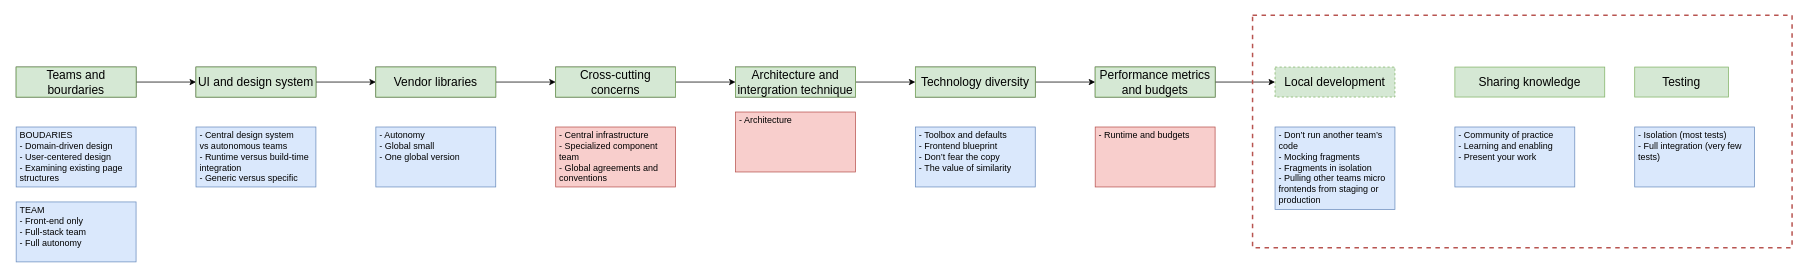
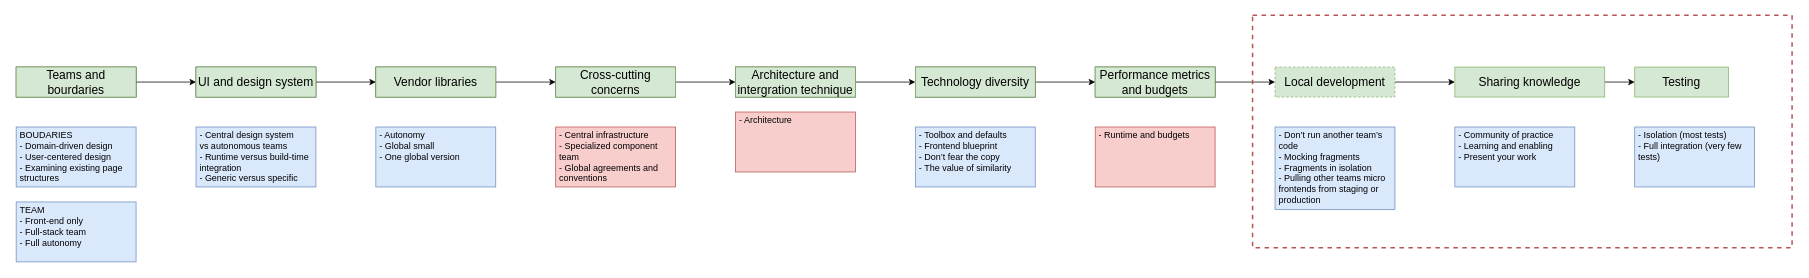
  <mxCell id="0" />
  <mxCell id="1" parent="0" />
  <mxCell id="2" value="Teams and bourdaries" style="rounded=0;whiteSpace=wrap;html=1;strokeWidth=1;fontSize=16;" vertex="1" parent="1"><mxGeometry x="20" y="89" width="160" height="40" as="geometry" /></mxCell>
  <mxCell id="3" value="Architecture and intergration technique" style="rounded=0;whiteSpace=wrap;html=1;fontSize=16;" vertex="1" parent="1"><mxGeometry x="980" y="89" width="160" height="40" as="geometry" /></mxCell>
  <mxCell id="4" value="Performance metrics and budgets" style="rounded=0;whiteSpace=wrap;html=1;fontSize=16;" vertex="1" parent="1"><mxGeometry x="1460" y="89" width="160" height="40" as="geometry" /></mxCell>
  <mxCell id="5" value="UI and design system" style="rounded=0;whiteSpace=wrap;html=1;fontSize=16;" vertex="1" parent="1"><mxGeometry x="260" y="89" width="160" height="40" as="geometry" /></mxCell>
  <mxCell id="6" value="Vendor libraries" style="rounded=0;whiteSpace=wrap;html=1;fontSize=16;" vertex="1" parent="1"><mxGeometry x="500" y="89" width="160" height="40" as="geometry" /></mxCell>
  <mxCell id="7" value="&lt;br&gt;- Autonomy&lt;br&gt;- Global small&lt;br&gt;- One global version" style="text;html=1;strokeColor=#6c8ebf;fillColor=#dae8fc;spacing=5;spacingTop=-20;whiteSpace=wrap;overflow=hidden;rounded=0;" vertex="1" parent="1"><mxGeometry x="500" y="169" width="160" height="80" as="geometry" /></mxCell>
  <mxCell id="8" value="&lt;br&gt;- Central design system vs&amp;nbsp;autonomous teams&lt;br&gt;-&amp;nbsp;Runtime versus build-time integration&lt;br&gt;-&amp;nbsp;Generic versus specific" style="text;html=1;strokeColor=#6c8ebf;fillColor=#dae8fc;spacing=5;spacingTop=-20;whiteSpace=wrap;overflow=hidden;rounded=0;" vertex="1" parent="1"><mxGeometry x="260" y="169" width="160" height="80" as="geometry" /></mxCell>
  <mxCell id="9" value="&lt;br&gt;BOUDARIES&lt;br&gt;- Domain-driven design&lt;br&gt;- User-centered design&lt;br&gt;- Examining existing page structures" style="text;html=1;strokeColor=#6c8ebf;fillColor=#dae8fc;spacing=5;spacingTop=-20;whiteSpace=wrap;overflow=hidden;rounded=0;" vertex="1" parent="1"><mxGeometry x="20" y="169" width="160" height="80" as="geometry" /></mxCell>
  <mxCell id="10" value="&lt;br&gt;TEAM&lt;br&gt;- Front-end only&lt;br&gt;- Full-stack team&lt;br&gt;- Full autonomy" style="text;html=1;strokeColor=#6c8ebf;fillColor=#dae8fc;spacing=5;spacingTop=-20;whiteSpace=wrap;overflow=hidden;rounded=0;" vertex="1" parent="1"><mxGeometry x="20" y="269" width="160" height="80" as="geometry" /></mxCell>
+ <mxCell id="11" style="edgeStyle=orthogonalEdgeStyle;rounded=0;orthogonalLoop=1;jettySize=auto;html=1;exitX=1;exitY=0.5;exitDx=0;exitDy=0;entryX=0;entryY=0.5;entryDx=0;entryDy=0;fontSize=16;" edge="1" parent="1" source="12" target="21"><mxGeometry relative="1" as="geometry" /></mxCell>
  <mxCell id="12" value="Sharing knowledge" style="rounded=0;whiteSpace=wrap;html=1;fillColor=#d5e8d4;strokeColor=#82b366;fontSize=16;" vertex="1" parent="1"><mxGeometry x="1940" y="89" width="200" height="40" as="geometry" /></mxCell>
  <mxCell id="13" value="&lt;br&gt;- Community of practice&lt;br&gt;-&amp;nbsp;Learning and enabling&lt;br&gt;-&amp;nbsp;Present your work" style="text;html=1;strokeColor=#6c8ebf;fillColor=#dae8fc;spacing=5;spacingTop=-20;whiteSpace=wrap;overflow=hidden;rounded=0;" vertex="1" parent="1"><mxGeometry x="1940" y="169" width="160" height="80" as="geometry" /></mxCell>
  <mxCell id="14" value="Cross-cutting concerns" style="rounded=0;whiteSpace=wrap;html=1;fontSize=16;" vertex="1" parent="1"><mxGeometry x="740" y="89" width="160" height="40" as="geometry" /></mxCell>
  <mxCell id="15" value="&lt;br&gt;-&amp;nbsp;Central infrastructure&lt;br&gt;-&amp;nbsp;Specialized component team&lt;br&gt;-&amp;nbsp;Global agreements and conventions" style="text;html=1;strokeColor=#b85450;fillColor=#f8cecc;spacing=5;spacingTop=-20;whiteSpace=wrap;overflow=hidden;rounded=0;" vertex="1" parent="1"><mxGeometry x="740" y="169" width="160" height="80" as="geometry" /></mxCell>
  <mxCell id="16" value="Technology diversity" style="rounded=0;whiteSpace=wrap;html=1;fontSize=16;" vertex="1" parent="1"><mxGeometry x="1220" y="89" width="160" height="40" as="geometry" /></mxCell>
  <mxCell id="17" value="&lt;br&gt;-&amp;nbsp;Toolbox and defaults&lt;br&gt;-&amp;nbsp;Frontend blueprint&lt;br&gt;-&amp;nbsp;Don’t fear the copy&lt;br&gt;-&amp;nbsp;The value of similarity" style="text;html=1;strokeColor=#6c8ebf;fillColor=#dae8fc;spacing=5;spacingTop=-20;whiteSpace=wrap;overflow=hidden;rounded=0;" vertex="1" parent="1"><mxGeometry x="1220" y="169" width="160" height="80" as="geometry" /></mxCell>
+ <mxCell id="18" style="edgeStyle=orthogonalEdgeStyle;rounded=0;orthogonalLoop=1;jettySize=auto;html=1;exitX=1;exitY=0.5;exitDx=0;exitDy=0;entryX=0;entryY=0.5;entryDx=0;entryDy=0;fontSize=16;" edge="1" parent="1" source="19" target="12"><mxGeometry relative="1" as="geometry" /></mxCell>
  <mxCell id="19" value="Local development" style="rounded=0;whiteSpace=wrap;html=1;fillColor=#d5e8d4;strokeColor=#82b366;fontSize=16;dashed=1;" vertex="1" parent="1"><mxGeometry x="1700" y="89" width="160" height="40" as="geometry" /></mxCell>
  <mxCell id="20" value="&lt;br&gt;-&amp;nbsp;Don’t run another team’s code&lt;br&gt;-&amp;nbsp;Mocking fragments&lt;br&gt;-&amp;nbsp;Fragments in isolation&lt;br&gt;-&amp;nbsp;Pulling other teams micro frontends from staging or production" style="text;html=1;strokeColor=#6c8ebf;fillColor=#dae8fc;spacing=5;spacingTop=-20;whiteSpace=wrap;overflow=hidden;rounded=0;" vertex="1" parent="1"><mxGeometry x="1700" y="169" width="160" height="110" as="geometry" /></mxCell>
  <mxCell id="21" value="Testing" style="rounded=0;whiteSpace=wrap;html=1;fillColor=#d5e8d4;strokeColor=#82b366;fontSize=16;" vertex="1" parent="1"><mxGeometry x="2180" y="89" width="125" height="40" as="geometry" /></mxCell>
  <mxCell id="22" value="&lt;br&gt;-&amp;nbsp;Isolation (most tests)&lt;br&gt;-&amp;nbsp;Full integration (very few tests)" style="text;html=1;strokeColor=#6c8ebf;fillColor=#dae8fc;spacing=5;spacingTop=-20;whiteSpace=wrap;overflow=hidden;rounded=0;" vertex="1" parent="1"><mxGeometry x="2180" y="169" width="160" height="80" as="geometry" /></mxCell>
  <mxCell id="23" value="&lt;br&gt;- Architecture" style="text;html=1;strokeColor=#b85450;fillColor=#f8cecc;spacing=5;spacingTop=-20;whiteSpace=wrap;overflow=hidden;rounded=0;" vertex="1" parent="1"><mxGeometry x="980" y="149" width="160" height="80" as="geometry" /></mxCell>
  <mxCell id="24" style="edgeStyle=orthogonalEdgeStyle;rounded=0;orthogonalLoop=1;jettySize=auto;html=1;exitX=1;exitY=0.5;exitDx=0;exitDy=0;entryX=0;entryY=0.5;entryDx=0;entryDy=0;fontSize=16;" edge="1" parent="1" source="25" target="27"><mxGeometry relative="1" as="geometry" /></mxCell>
  <mxCell id="25" value="Teams and bourdaries" style="rounded=0;whiteSpace=wrap;html=1;strokeWidth=1;fontSize=16;fillColor=#d5e8d4;strokeColor=#82b366;" vertex="1" parent="1"><mxGeometry x="20" y="89" width="160" height="40" as="geometry" /></mxCell>
  <mxCell id="26" style="edgeStyle=orthogonalEdgeStyle;rounded=0;orthogonalLoop=1;jettySize=auto;html=1;exitX=1;exitY=0.5;exitDx=0;exitDy=0;fontSize=16;" edge="1" parent="1" source="27" target="29"><mxGeometry relative="1" as="geometry" /></mxCell>
  <mxCell id="27" value="UI and design system" style="rounded=0;whiteSpace=wrap;html=1;fontSize=16;fillColor=#d5e8d4;strokeColor=#82b366;" vertex="1" parent="1"><mxGeometry x="260" y="89" width="160" height="40" as="geometry" /></mxCell>
  <mxCell id="28" style="edgeStyle=orthogonalEdgeStyle;rounded=0;orthogonalLoop=1;jettySize=auto;html=1;exitX=1;exitY=0.5;exitDx=0;exitDy=0;entryX=0;entryY=0.5;entryDx=0;entryDy=0;fontSize=16;" edge="1" parent="1" source="29" target="31"><mxGeometry relative="1" as="geometry" /></mxCell>
  <mxCell id="29" value="Vendor libraries" style="rounded=0;whiteSpace=wrap;html=1;fillColor=#d5e8d4;strokeColor=#82b366;fontSize=16;" vertex="1" parent="1"><mxGeometry x="500" y="89" width="160" height="40" as="geometry" /></mxCell>
  <mxCell id="30" style="edgeStyle=orthogonalEdgeStyle;rounded=0;orthogonalLoop=1;jettySize=auto;html=1;exitX=1;exitY=0.5;exitDx=0;exitDy=0;fontSize=16;" edge="1" parent="1" source="31" target="33"><mxGeometry relative="1" as="geometry" /></mxCell>
  <mxCell id="31" value="Cross-cutting concerns" style="rounded=0;whiteSpace=wrap;html=1;fontSize=16;fillColor=#d5e8d4;strokeColor=#82b366;" vertex="1" parent="1"><mxGeometry x="740" y="89" width="160" height="40" as="geometry" /></mxCell>
  <mxCell id="32" style="edgeStyle=orthogonalEdgeStyle;rounded=0;orthogonalLoop=1;jettySize=auto;html=1;entryX=0;entryY=0.5;entryDx=0;entryDy=0;fontSize=16;" edge="1" parent="1" source="33" target="35"><mxGeometry relative="1" as="geometry" /></mxCell>
  <mxCell id="33" value="Architecture and intergration technique" style="rounded=0;whiteSpace=wrap;html=1;fontSize=16;fillColor=#d5e8d4;strokeColor=#82b366;" vertex="1" parent="1"><mxGeometry x="980" y="89" width="160" height="40" as="geometry" /></mxCell>
  <mxCell id="34" style="edgeStyle=orthogonalEdgeStyle;rounded=0;orthogonalLoop=1;jettySize=auto;html=1;exitX=1;exitY=0.5;exitDx=0;exitDy=0;entryX=0;entryY=0.5;entryDx=0;entryDy=0;fontSize=16;" edge="1" parent="1" source="35" target="37"><mxGeometry relative="1" as="geometry" /></mxCell>
  <mxCell id="35" value="Technology diversity" style="rounded=0;whiteSpace=wrap;html=1;fillColor=#d5e8d4;strokeColor=#82b366;fontSize=16;" vertex="1" parent="1"><mxGeometry x="1220" y="89" width="160" height="40" as="geometry" /></mxCell>
  <mxCell id="36" style="edgeStyle=orthogonalEdgeStyle;rounded=0;orthogonalLoop=1;jettySize=auto;html=1;exitX=1;exitY=0.5;exitDx=0;exitDy=0;entryX=0;entryY=0.5;entryDx=0;entryDy=0;fontSize=16;" edge="1" parent="1" source="37" target="19"><mxGeometry relative="1" as="geometry" /></mxCell>
  <mxCell id="37" value="Performance metrics and budgets" style="rounded=0;whiteSpace=wrap;html=1;fillColor=#d5e8d4;strokeColor=#82b366;fontSize=16;" vertex="1" parent="1"><mxGeometry x="1460" y="89" width="160" height="40" as="geometry" /></mxCell>
  <mxCell id="38" value="" style="rounded=0;whiteSpace=wrap;html=1;strokeWidth=2;fontSize=14;dashed=1;strokeColor=#b85450;fillColor=none;" vertex="1" parent="1"><mxGeometry x="1670" y="20" width="720" height="310" as="geometry" /></mxCell>
  <mxCell id="39" value="&lt;br&gt;- Runtime and budgets" style="text;html=1;strokeColor=#b85450;fillColor=#f8cecc;spacing=5;spacingTop=-20;whiteSpace=wrap;overflow=hidden;rounded=0;" vertex="1" parent="1"><mxGeometry x="1460" y="169" width="160" height="80" as="geometry" /></mxCell>
